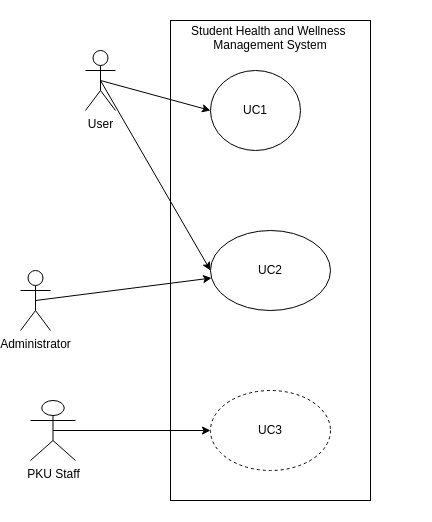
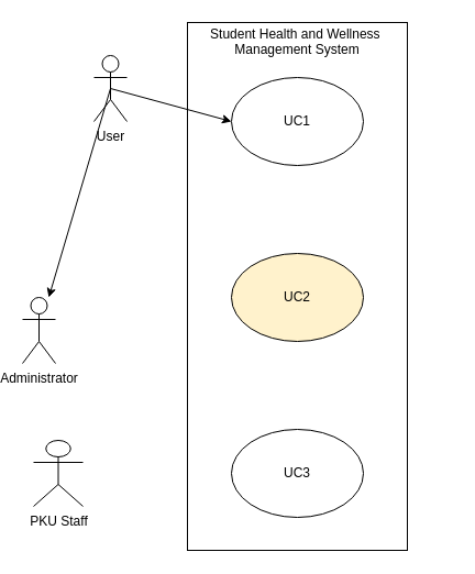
  <mxCell id="0" />
  <mxCell id="1" parent="0" />
  <mxCell id="2" value="" style="rounded=0;whiteSpace=wrap;html=1;direction=south;" parent="1" vertex="1"><mxGeometry x="170" y="20" width="200" height="480" as="geometry" /></mxCell>
  <mxCell id="3" style="edgeStyle=none;html=1;exitX=0.5;exitY=0.5;exitDx=0;exitDy=0;exitPerimeter=0;entryX=0;entryY=0.5;entryDx=0;entryDy=0;" parent="1" source="4" target="10" edge="1"><mxGeometry relative="1" as="geometry" /></mxCell>
  <mxCell id="4" value="User" style="shape=umlActor;verticalLabelPosition=bottom;verticalAlign=top;html=1;outlineConnect=0;" parent="1" vertex="1"><mxGeometry x="85" y="50" width="30" height="60" as="geometry" /></mxCell>
- <mxCell id="5" style="edgeStyle=none;html=1;exitX=0.5;exitY=0.5;exitDx=0;exitDy=0;exitPerimeter=0;" parent="1" source="7" target="12" edge="1"><mxGeometry relative="1" as="geometry" /></mxCell>
- <mxCell id="6" style="edgeStyle=none;html=1;exitX=0.5;exitY=0.5;exitDx=0;exitDy=0;exitPerimeter=0;entryX=0;entryY=0.5;entryDx=0;entryDy=0;" parent="1" source="4" target="12" edge="1"><mxGeometry relative="1" as="geometry" /></mxCell>
+ <mxCell id="6" style="edgeStyle=none;html=1;exitX=0.5;exitY=0.5;exitDx=0;exitDy=0;exitPerimeter=0;" parent="1" source="4" target="7" edge="1"><mxGeometry relative="1" as="geometry" /></mxCell>
  <mxCell id="7" value="Administrator" style="shape=umlActor;verticalLabelPosition=bottom;verticalAlign=top;html=1;outlineConnect=0;" parent="1" vertex="1"><mxGeometry x="20" y="270" width="30" height="60" as="geometry" /></mxCell>
- <mxCell id="8" style="edgeStyle=none;html=1;exitX=0.5;exitY=0.5;exitDx=0;exitDy=0;exitPerimeter=0;" parent="1" source="9" target="11" edge="1"><mxGeometry relative="1" as="geometry" /></mxCell>
  <mxCell id="9" value="PKU Staff" style="shape=umlActor;verticalLabelPosition=bottom;verticalAlign=top;html=1;outlineConnect=0;" parent="1" vertex="1"><mxGeometry x="30" y="400" width="45" height="60" as="geometry" /></mxCell>
- <mxCell id="10" value="UC1" style="ellipse;whiteSpace=wrap;html=1;" parent="1" vertex="1"><mxGeometry x="210" y="70" width="90" height="80" as="geometry" /></mxCell>
- <mxCell id="11" value="UC3" style="ellipse;whiteSpace=wrap;html=1;dashed=1;" parent="1" vertex="1"><mxGeometry x="210" y="390" width="120" height="80" as="geometry" /></mxCell>
- <mxCell id="12" value="UC2" style="ellipse;whiteSpace=wrap;html=1;" parent="1" vertex="1"><mxGeometry x="210" y="230" width="120" height="80" as="geometry" /></mxCell>
+ <mxCell id="10" value="UC1" style="ellipse;whiteSpace=wrap;html=1;" parent="1" vertex="1"><mxGeometry x="210" y="70" width="120" height="80" as="geometry" /></mxCell>
+ <mxCell id="11" value="UC3" style="ellipse;whiteSpace=wrap;html=1;" parent="1" vertex="1"><mxGeometry x="210" y="390" width="120" height="80" as="geometry" /></mxCell>
+ <mxCell id="12" value="UC2" style="ellipse;whiteSpace=wrap;html=1;fillColor=#fff2cc;" parent="1" vertex="1"><mxGeometry x="210" y="230" width="120" height="80" as="geometry" /></mxCell>
  <mxCell id="13" value="&lt;div&gt;Student Health and Wellness&amp;nbsp;&lt;/div&gt;&lt;div&gt;Management System&lt;/div&gt;&lt;div&gt;&lt;br&gt;&lt;/div&gt;" style="text;html=1;strokeColor=none;fillColor=none;align=center;verticalAlign=middle;whiteSpace=wrap;rounded=0;" parent="1" vertex="1"><mxGeometry x="130" y="30" width="280" height="30" as="geometry" /></mxCell>
